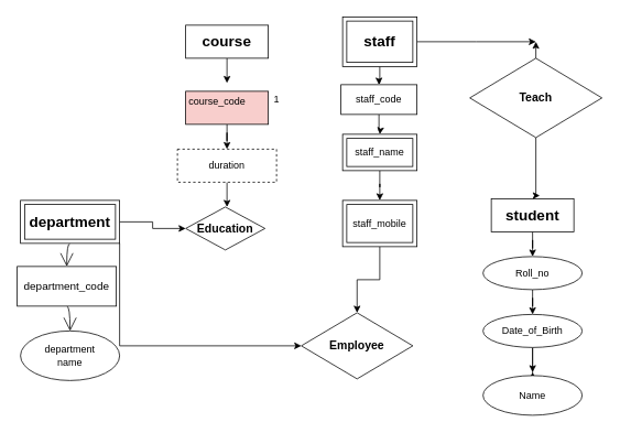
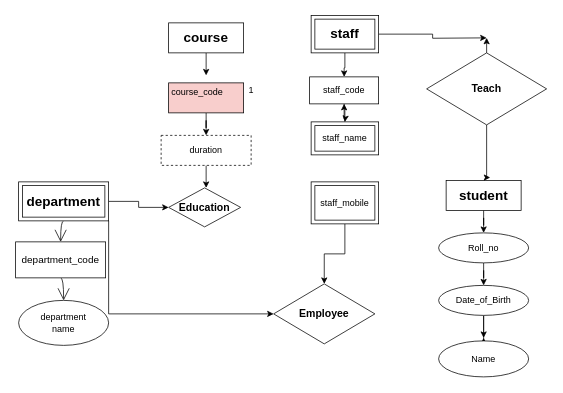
  <mxCell id="0" />
  <mxCell id="1" parent="0" />
  <mxCell id="2" style="edgeStyle=orthogonalEdgeStyle;curved=1;rounded=0;orthogonalLoop=1;jettySize=auto;html=1;exitX=0.5;exitY=1;exitDx=0;exitDy=0;entryX=0.5;entryY=0;entryDx=0;entryDy=0;fontSize=12;endArrow=open;startSize=14;endSize=14;" parent="1" source="5" target="29" edge="1"><mxGeometry relative="1" as="geometry" /></mxCell>
  <mxCell id="3" style="edgeStyle=orthogonalEdgeStyle;rounded=0;orthogonalLoop=1;jettySize=auto;html=1;exitX=1;exitY=1;exitDx=0;exitDy=0;entryX=0;entryY=0.5;entryDx=0;entryDy=0;" edge="1" parent="1" source="5" target="38"><mxGeometry relative="1" as="geometry"><mxPoint x="360" y="390" as="targetPoint" /></mxGeometry></mxCell>
  <mxCell id="4" style="edgeStyle=orthogonalEdgeStyle;rounded=0;orthogonalLoop=1;jettySize=auto;html=1;entryX=0;entryY=0.5;entryDx=0;entryDy=0;" edge="1" parent="1" source="5" target="37"><mxGeometry relative="1" as="geometry" /></mxCell>
  <mxCell id="5" value="&lt;h2&gt;department&lt;/h2&gt;" style="shape=ext;margin=3;double=1;whiteSpace=wrap;html=1;align=center;rounded=0;" parent="1" vertex="1"><mxGeometry x="24" y="242" width="120" height="52" as="geometry" /></mxCell>
  <mxCell id="6" value="department&lt;br&gt;name" style="ellipse;whiteSpace=wrap;html=1;align=center;rounded=0;" parent="1" vertex="1"><mxGeometry x="24" y="400" width="120" height="60" as="geometry" /></mxCell>
  <mxCell id="7" value="" style="edgeStyle=orthogonalEdgeStyle;rounded=0;orthogonalLoop=1;jettySize=auto;html=1;" parent="1" source="8" edge="1"><mxGeometry relative="1" as="geometry"><mxPoint x="274" y="100" as="targetPoint" /></mxGeometry></mxCell>
  <mxCell id="8" value="&lt;h2&gt;course&lt;/h2&gt;" style="rounded=0;arcSize=10;whiteSpace=wrap;html=1;align=center;" parent="1" vertex="1"><mxGeometry x="224" y="30" width="100" height="40" as="geometry" /></mxCell>
  <mxCell id="9" value="" style="edgeStyle=orthogonalEdgeStyle;rounded=0;orthogonalLoop=1;jettySize=auto;html=1;" parent="1" source="10" target="12" edge="1"><mxGeometry relative="1" as="geometry" /></mxCell>
  <mxCell id="10" value="course_code&amp;nbsp; &amp;nbsp; &amp;nbsp; &amp;nbsp; &amp;nbsp; &amp;nbsp; &amp;nbsp;&amp;nbsp;" style="rounded=0;arcSize=10;whiteSpace=wrap;html=1;align=center;fillColor=#f8cecc;" parent="1" vertex="1"><mxGeometry x="224" y="110" width="100" height="40" as="geometry" /></mxCell>
  <mxCell id="11" style="edgeStyle=orthogonalEdgeStyle;rounded=0;orthogonalLoop=1;jettySize=auto;html=1;exitX=0.5;exitY=1;exitDx=0;exitDy=0;" edge="1" parent="1" source="12"><mxGeometry relative="1" as="geometry"><mxPoint x="274" y="250" as="targetPoint" /></mxGeometry></mxCell>
  <mxCell id="12" value="duration" style="whiteSpace=wrap;html=1;rounded=0;arcSize=10;dashed=1;" parent="1" vertex="1"><mxGeometry x="214" y="180" width="120" height="40" as="geometry" /></mxCell>
  <mxCell id="13" value="" style="edgeStyle=orthogonalEdgeStyle;rounded=0;orthogonalLoop=1;jettySize=auto;html=1;" edge="1" parent="1" source="15" target="31"><mxGeometry relative="1" as="geometry" /></mxCell>
  <mxCell id="14" style="edgeStyle=orthogonalEdgeStyle;rounded=0;orthogonalLoop=1;jettySize=auto;html=1;" edge="1" parent="1" source="15"><mxGeometry relative="1" as="geometry"><mxPoint x="648" y="50" as="targetPoint" /></mxGeometry></mxCell>
- <mxCell id="15" value="&lt;h2&gt;staff&lt;/h2&gt;" style="shape=ext;margin=3;double=1;whiteSpace=wrap;html=1;align=center;rounded=0;" parent="1" vertex="1"><mxGeometry x="414" y="20" width="90" height="60" as="geometry" /></mxCell>
- <mxCell id="16" value="" style="edgeStyle=orthogonalEdgeStyle;rounded=0;orthogonalLoop=1;jettySize=auto;html=1;" parent="1" source="17" target="19" edge="1"><mxGeometry relative="1" as="geometry" /></mxCell>
+ <mxCell id="15" value="&lt;h2&gt;staff&lt;/h2&gt;" style="shape=ext;margin=3;double=1;whiteSpace=wrap;html=1;align=center;rounded=0;" parent="1" vertex="1"><mxGeometry x="414" y="20" width="90" height="50" as="geometry" /></mxCell>
+ <mxCell id="16" value="" style="edgeStyle=orthogonalEdgeStyle;rounded=0;orthogonalLoop=1;jettySize=auto;html=1;" parent="1" source="17" target="31" edge="1"><mxGeometry relative="1" as="geometry" /></mxCell>
  <mxCell id="17" value="staff_name" style="shape=ext;margin=3;double=1;whiteSpace=wrap;html=1;align=center;rounded=0;" parent="1" vertex="1"><mxGeometry x="414" y="162" width="90" height="44" as="geometry" /></mxCell>
  <mxCell id="18" style="edgeStyle=orthogonalEdgeStyle;rounded=0;orthogonalLoop=1;jettySize=auto;html=1;exitX=0.5;exitY=1;exitDx=0;exitDy=0;" edge="1" parent="1" source="19" target="38"><mxGeometry relative="1" as="geometry"><mxPoint x="459" y="418" as="targetPoint" /></mxGeometry></mxCell>
  <mxCell id="19" value="staff_mobile" style="shape=ext;margin=3;double=1;whiteSpace=wrap;html=1;align=center;rounded=0;" parent="1" vertex="1"><mxGeometry x="414" y="242" width="90" height="56" as="geometry" /></mxCell>
  <mxCell id="20" value="" style="edgeStyle=orthogonalEdgeStyle;rounded=0;orthogonalLoop=1;jettySize=auto;html=1;" parent="1" source="21" target="23" edge="1"><mxGeometry relative="1" as="geometry" /></mxCell>
  <mxCell id="21" value="&lt;h2&gt;student&lt;/h2&gt;" style="whiteSpace=wrap;html=1;align=center;rounded=0;" parent="1" vertex="1"><mxGeometry x="594" y="240" width="100" height="40" as="geometry" /></mxCell>
  <mxCell id="22" value="" style="edgeStyle=orthogonalEdgeStyle;rounded=0;orthogonalLoop=1;jettySize=auto;html=1;" parent="1" source="23" target="26" edge="1"><mxGeometry relative="1" as="geometry" /></mxCell>
  <mxCell id="23" value="Roll_no" style="ellipse;whiteSpace=wrap;html=1;rounded=0;" parent="1" vertex="1"><mxGeometry x="584" y="310" width="120" height="40" as="geometry" /></mxCell>
  <mxCell id="24" value="" style="edgeStyle=orthogonalEdgeStyle;rounded=0;orthogonalLoop=1;jettySize=auto;html=1;" parent="1" source="26" edge="1"><mxGeometry relative="1" as="geometry"><mxPoint x="644" y="450" as="targetPoint" /></mxGeometry></mxCell>
  <mxCell id="25" value="" style="edgeStyle=orthogonalEdgeStyle;rounded=0;orthogonalLoop=1;jettySize=auto;html=1;" edge="1" parent="1" source="26"><mxGeometry relative="1" as="geometry"><mxPoint x="644" y="450" as="targetPoint" /><Array as="points"><mxPoint x="644" y="454" /><mxPoint x="644" y="454" /></Array></mxGeometry></mxCell>
  <mxCell id="26" value="Date_of_Birth" style="ellipse;whiteSpace=wrap;html=1;rounded=0;" parent="1" vertex="1"><mxGeometry x="584" y="380" width="120" height="40" as="geometry" /></mxCell>
  <mxCell id="27" value="1" style="text;html=1;align=center;verticalAlign=middle;resizable=0;points=[];autosize=1;strokeColor=none;fillColor=none;rounded=0;" parent="1" vertex="1"><mxGeometry x="319" y="105" width="30" height="30" as="geometry" /></mxCell>
  <mxCell id="28" style="edgeStyle=orthogonalEdgeStyle;curved=1;rounded=0;orthogonalLoop=1;jettySize=auto;html=1;exitX=0.5;exitY=1;exitDx=0;exitDy=0;entryX=0.5;entryY=0;entryDx=0;entryDy=0;fontSize=12;endArrow=open;startSize=14;endSize=14;" parent="1" source="29" target="6" edge="1"><mxGeometry relative="1" as="geometry" /></mxCell>
  <mxCell id="29" value="&lt;h5&gt;&lt;span style=&quot;font-weight: normal;&quot;&gt;department_code&lt;/span&gt;&lt;/h5&gt;" style="whiteSpace=wrap;html=1;fontSize=16;rounded=0;" parent="1" vertex="1"><mxGeometry x="20" y="322" width="120" height="48" as="geometry" /></mxCell>
  <mxCell id="30" value="" style="edgeStyle=orthogonalEdgeStyle;rounded=0;orthogonalLoop=1;jettySize=auto;html=1;" edge="1" parent="1" source="31"><mxGeometry relative="1" as="geometry"><mxPoint x="459" y="162" as="targetPoint" /></mxGeometry></mxCell>
  <mxCell id="31" value="staff_code" style="whiteSpace=wrap;html=1;rounded=0;" vertex="1" parent="1"><mxGeometry x="412" y="102" width="92" height="36" as="geometry" /></mxCell>
  <mxCell id="32" style="edgeStyle=orthogonalEdgeStyle;rounded=0;orthogonalLoop=1;jettySize=auto;html=1;exitX=0.5;exitY=0;exitDx=0;exitDy=0;" edge="1" parent="1" source="34"><mxGeometry relative="1" as="geometry"><mxPoint x="648" y="50" as="targetPoint" /></mxGeometry></mxCell>
  <mxCell id="33" style="edgeStyle=orthogonalEdgeStyle;rounded=0;orthogonalLoop=1;jettySize=auto;html=1;exitX=0.5;exitY=1;exitDx=0;exitDy=0;entryX=0.588;entryY=-0.095;entryDx=0;entryDy=0;entryPerimeter=0;" edge="1" parent="1" source="34" target="21"><mxGeometry relative="1" as="geometry"><Array as="points"><mxPoint x="648" y="236" /></Array></mxGeometry></mxCell>
  <mxCell id="34" value="&lt;h3&gt;Teach&lt;/h3&gt;" style="rhombus;whiteSpace=wrap;html=1;" vertex="1" parent="1"><mxGeometry x="568" y="70" width="160" height="96" as="geometry" /></mxCell>
  <mxCell id="35" value="Name" style="ellipse;whiteSpace=wrap;html=1;rounded=0;" vertex="1" parent="1"><mxGeometry x="584" y="454" width="120" height="48" as="geometry" /></mxCell>
  <mxCell id="36" style="edgeStyle=orthogonalEdgeStyle;rounded=0;orthogonalLoop=1;jettySize=auto;html=1;exitX=0.5;exitY=1;exitDx=0;exitDy=0;" edge="1" parent="1" source="35" target="35"><mxGeometry relative="1" as="geometry" /></mxCell>
  <mxCell id="37" value="&lt;h3&gt;Education&lt;/h3&gt;" style="rhombus;whiteSpace=wrap;html=1;" vertex="1" parent="1"><mxGeometry x="224" y="250" width="96" height="52" as="geometry" /></mxCell>
  <mxCell id="38" value="&lt;h3&gt;Employee&lt;/h3&gt;" style="rhombus;whiteSpace=wrap;html=1;" vertex="1" parent="1"><mxGeometry x="364" y="378" width="135" height="80" as="geometry" /></mxCell>
